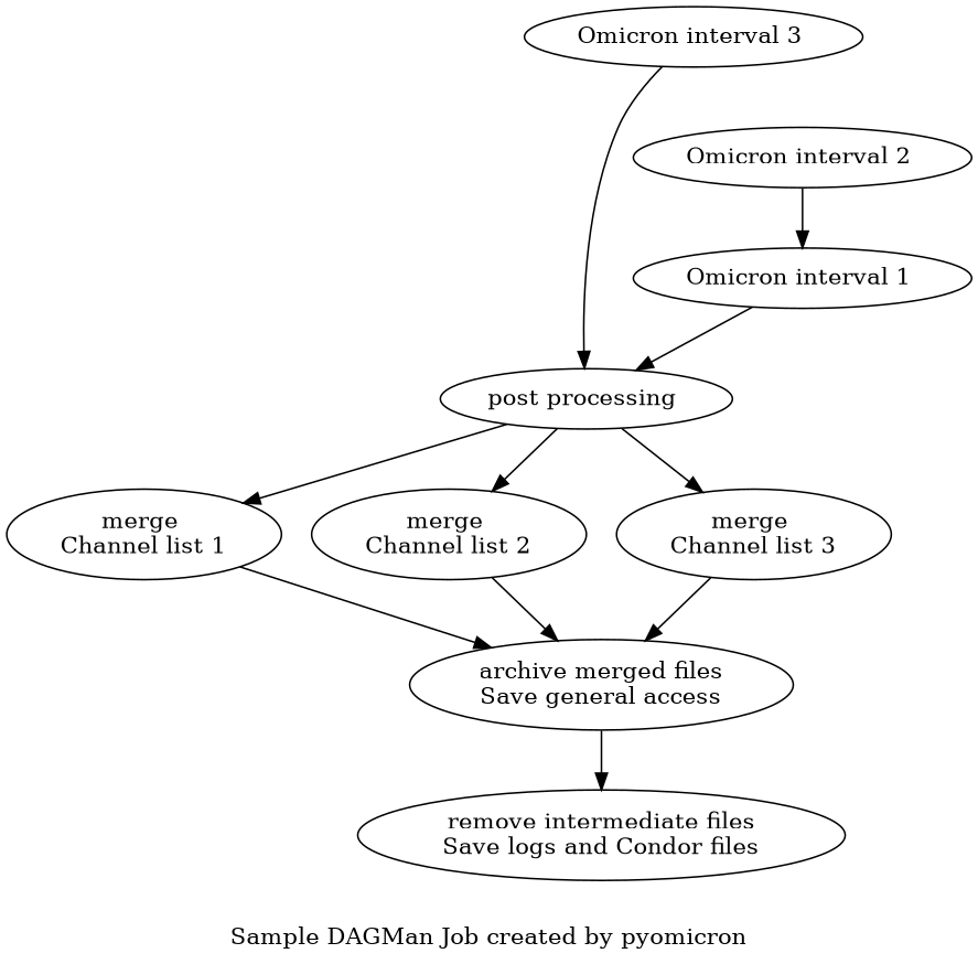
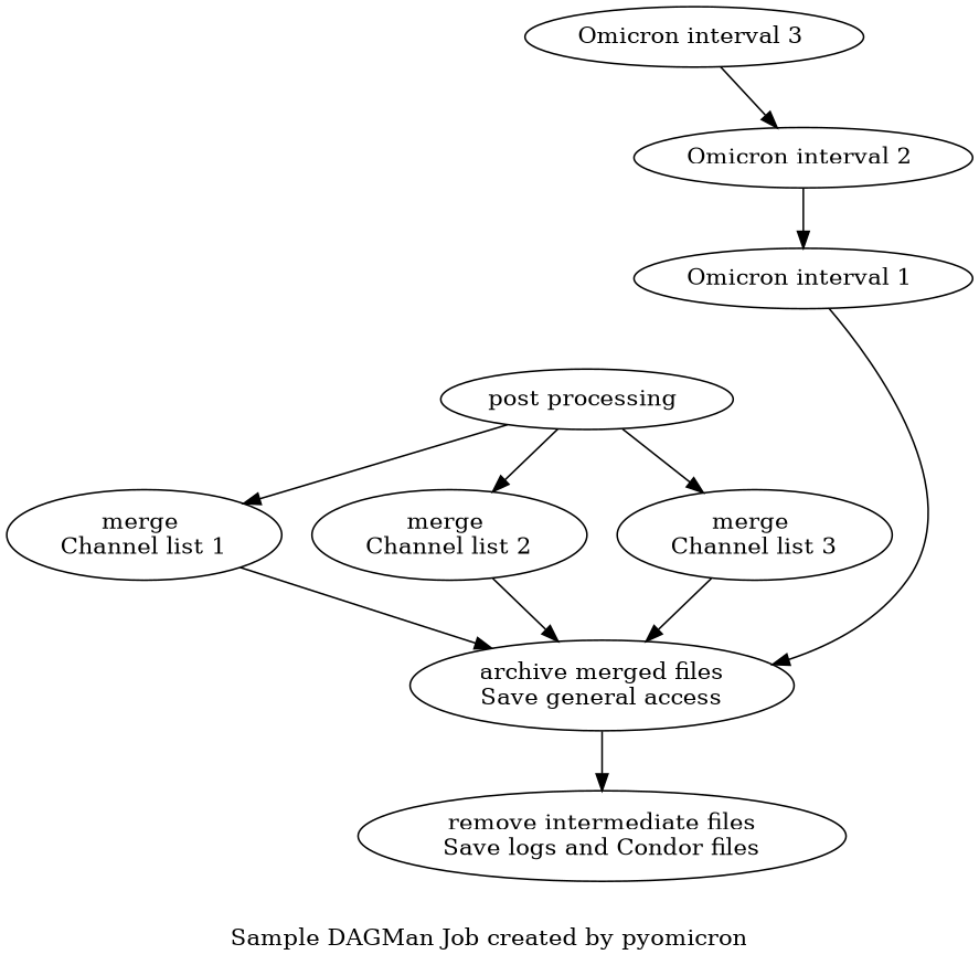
  digraph {
    fontname="DejaVu Serif"
    label="Sample DAGMan Job created by pyomicron"
    node [fontname="DejaVu Serif" shape=ellipse]
    edge [fontname="DejaVu Serif"]
    n1 [label="Omicron interval 1 "]
    n2 [label="post processing "]
    n3 [label=<merge <br/>Channel list 1>]
    n4 [label=<merge <br/>Channel list 2>]
    n5 [label=<merge <br/>Channel list 3>]
    n6 [label="Omicron interval 2 "]
    n7 [label="Omicron interval 3 "]
    n8 [label=<archive merged files<br/>Save general access>]
    n9 [label=<remove intermediate files<br/>Save logs and Condor files>]
-   n1 -> n2
+   n1 -> n8
    n2 -> n3
    n2 -> n4
    n2 -> n5
    n3 -> n8
    n4 -> n8
    n5 -> n8
    n6 -> n1
-   n7 -> n2
+   n7 -> n6
    n8 -> n9
  }
